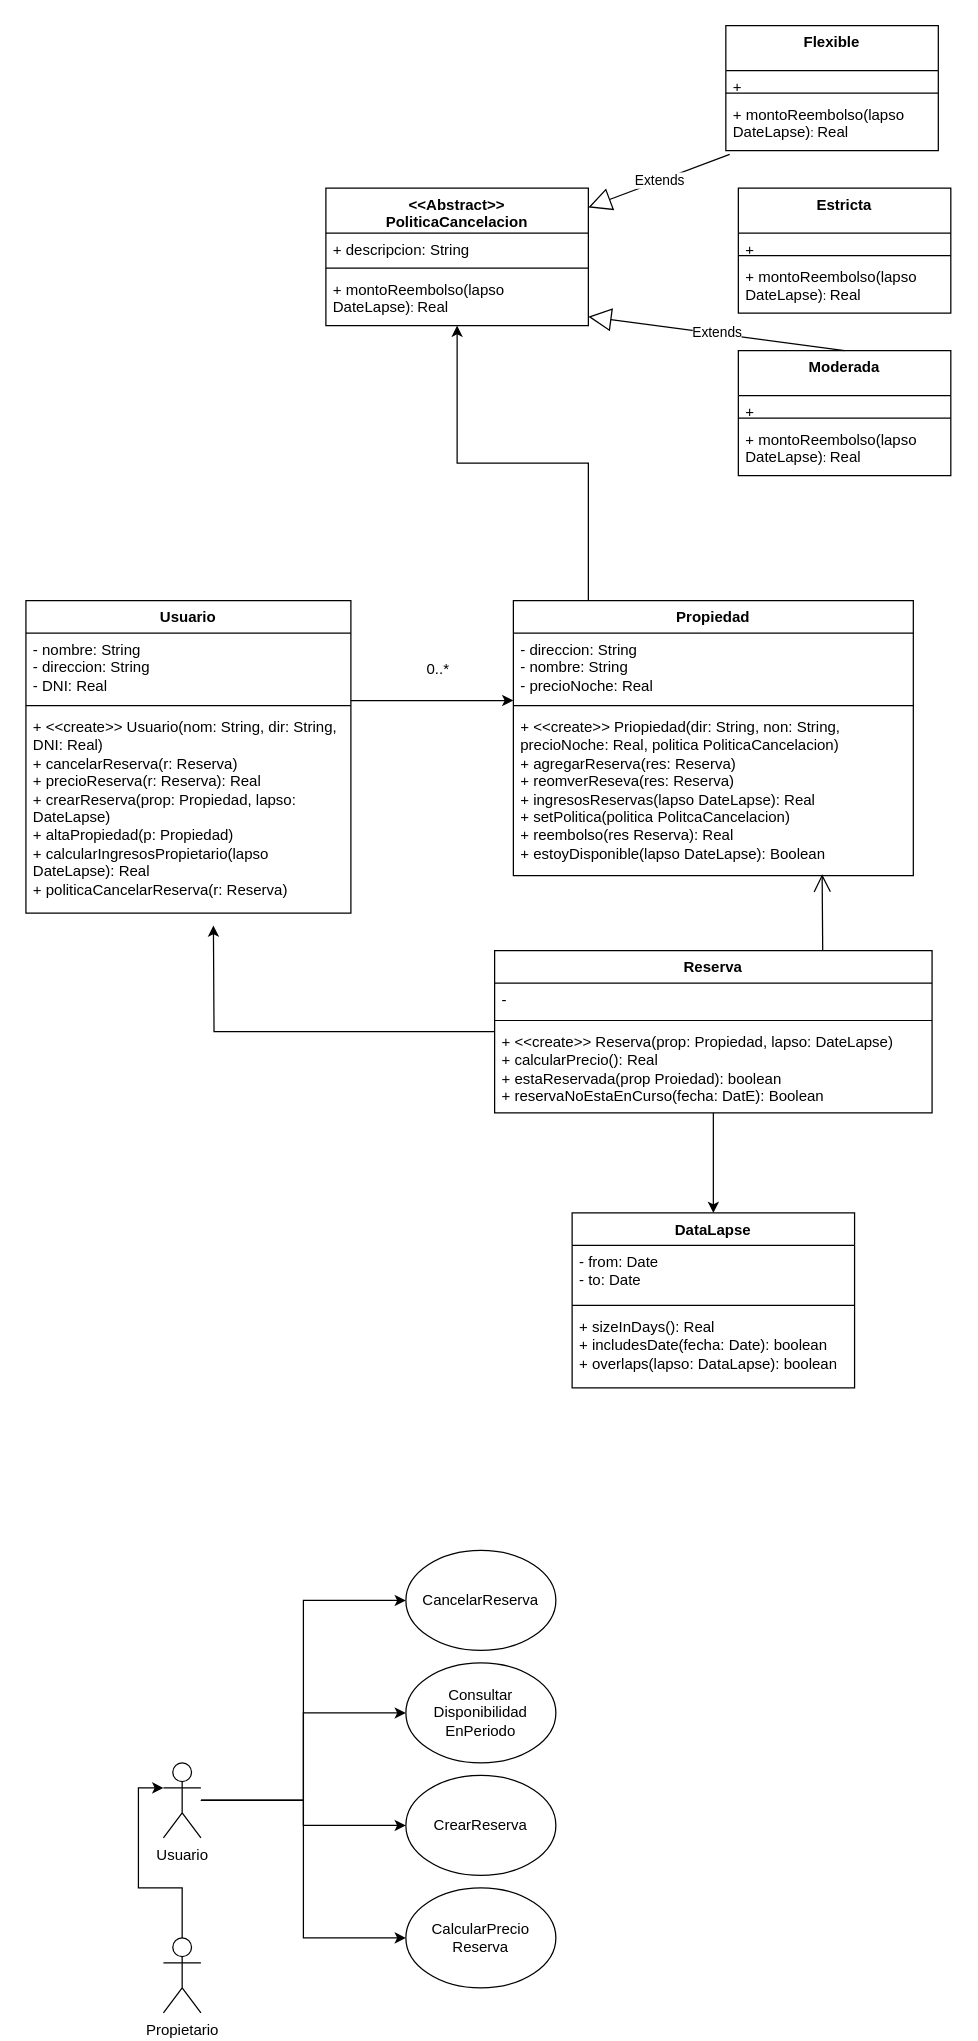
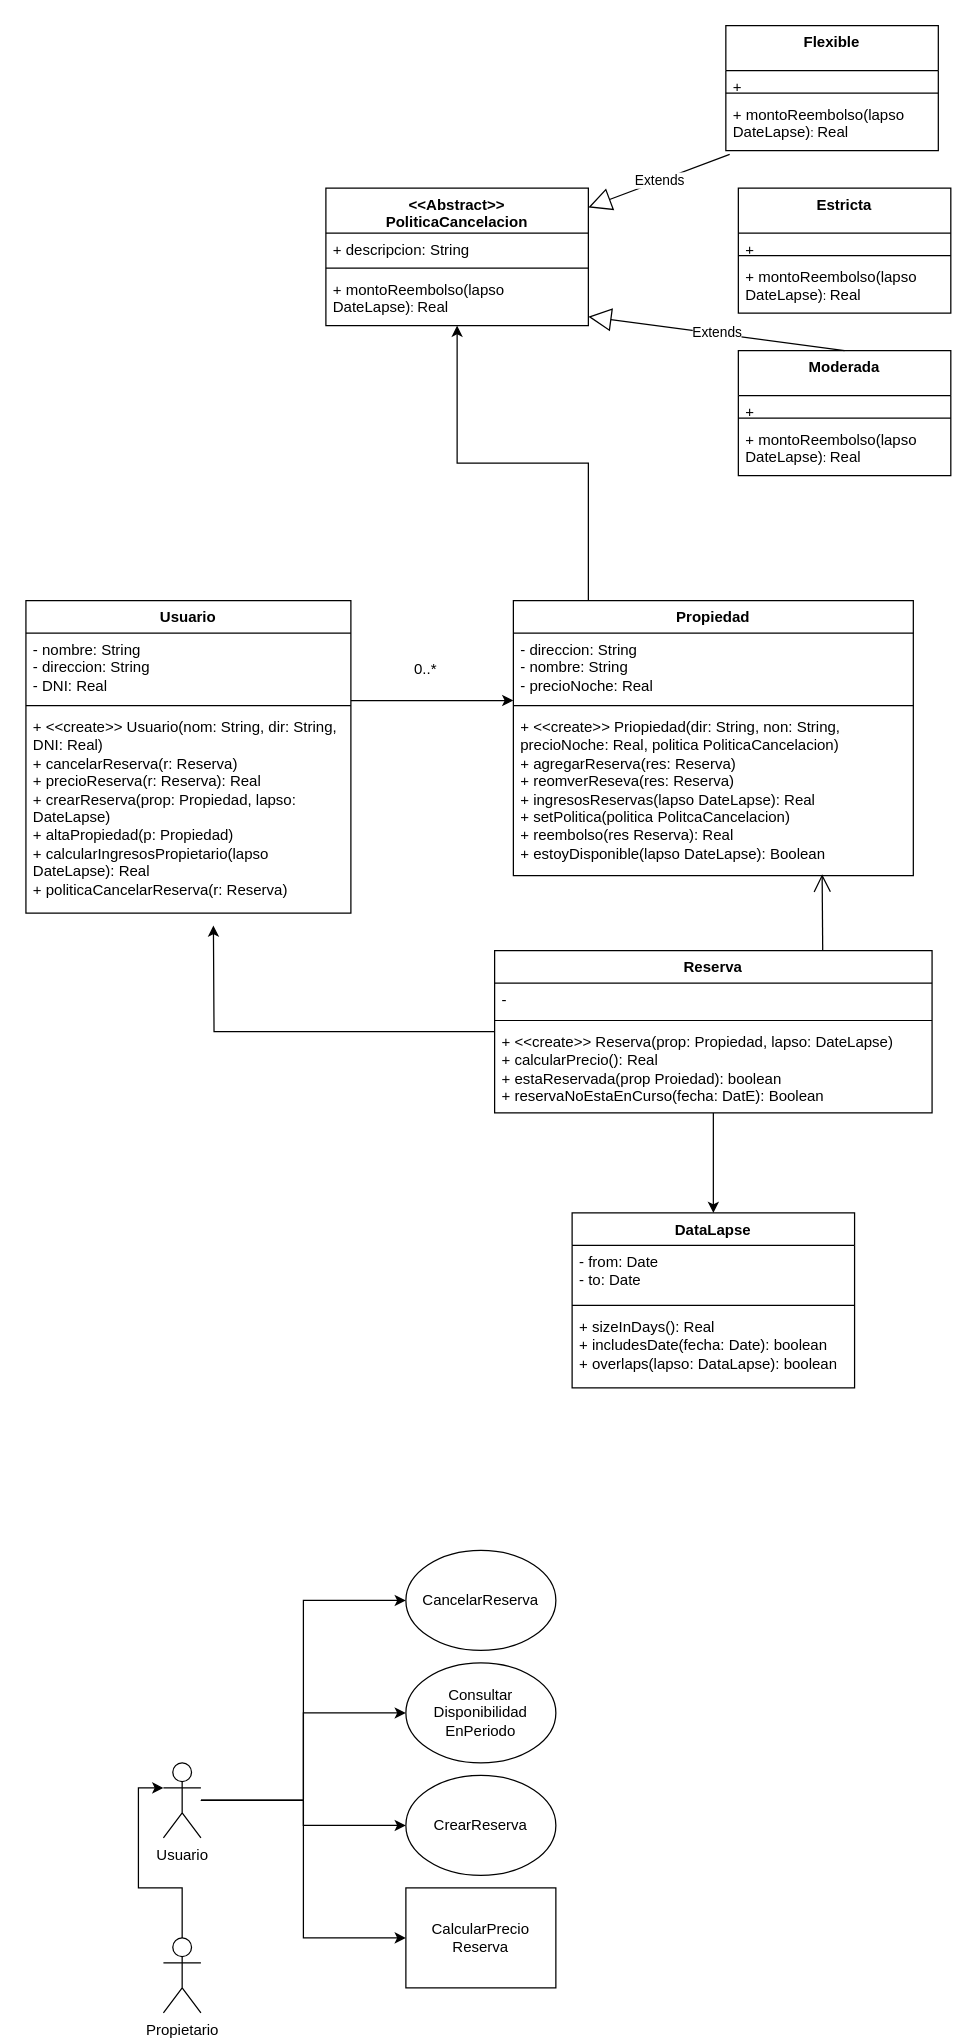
  <mxCell id="0" />
  <mxCell id="1" parent="0" />
  <mxCell id="2" style="edgeStyle=orthogonalEdgeStyle;rounded=0;orthogonalLoop=1;jettySize=auto;html=1;" edge="1" parent="1" source="4" target="13"><mxGeometry relative="1" as="geometry" /></mxCell>
  <mxCell id="3" style="edgeStyle=orthogonalEdgeStyle;rounded=0;orthogonalLoop=1;jettySize=auto;html=1;" edge="1" parent="1" source="4"><mxGeometry relative="1" as="geometry"><mxPoint x="170" y="740" as="targetPoint" /></mxGeometry></mxCell>
  <mxCell id="4" value="Reserva" style="swimlane;fontStyle=1;align=center;verticalAlign=top;childLayout=stackLayout;horizontal=1;startSize=26;horizontalStack=0;resizeParent=1;resizeParentMax=0;resizeLast=0;collapsible=1;marginBottom=0;whiteSpace=wrap;html=1;" parent="1" vertex="1"><mxGeometry x="395" y="760" width="350" height="130" as="geometry" /></mxCell>
  <mxCell id="5" value="-&amp;nbsp;" style="text;strokeColor=none;fillColor=none;align=left;verticalAlign=top;spacingLeft=4;spacingRight=4;overflow=hidden;rotatable=0;points=[[0,0.5],[1,0.5]];portConstraint=eastwest;whiteSpace=wrap;html=1;" parent="4" vertex="1"><mxGeometry y="26" width="350" height="26" as="geometry" /></mxCell>
  <mxCell id="6" value="" style="line;strokeWidth=1;fillColor=none;align=left;verticalAlign=middle;spacingTop=-1;spacingLeft=3;spacingRight=3;rotatable=0;labelPosition=right;points=[];portConstraint=eastwest;strokeColor=inherit;" parent="4" vertex="1"><mxGeometry y="52" width="350" height="8" as="geometry" /></mxCell>
  <mxCell id="7" value="+ &amp;lt;&amp;lt;create&amp;gt;&amp;gt; Reserva(prop: Propiedad, lapso: DateLapse)&lt;br&gt;+ calcularPrecio(): Real&lt;br&gt;+ estaReservada(prop Proiedad): boolean&lt;br&gt;+ reservaNoEstaEnCurso(fecha: DatE): Boolean" style="text;strokeColor=none;fillColor=none;align=left;verticalAlign=top;spacingLeft=4;spacingRight=4;overflow=hidden;rotatable=0;points=[[0,0.5],[1,0.5]];portConstraint=eastwest;whiteSpace=wrap;html=1;" parent="4" vertex="1"><mxGeometry y="60" width="350" height="70" as="geometry" /></mxCell>
  <mxCell id="8" style="edgeStyle=orthogonalEdgeStyle;rounded=0;orthogonalLoop=1;jettySize=auto;html=1;" edge="1" parent="1" source="9" target="34"><mxGeometry relative="1" as="geometry"><Array as="points"><mxPoint x="470" y="370" /><mxPoint x="365" y="370" /></Array></mxGeometry></mxCell>
  <mxCell id="9" value="Propiedad" style="swimlane;fontStyle=1;align=center;verticalAlign=top;childLayout=stackLayout;horizontal=1;startSize=26;horizontalStack=0;resizeParent=1;resizeParentMax=0;resizeLast=0;collapsible=1;marginBottom=0;whiteSpace=wrap;html=1;" parent="1" vertex="1"><mxGeometry x="410" y="480" width="320" height="220" as="geometry" /></mxCell>
  <mxCell id="10" value="- direccion: String&lt;br&gt;- nombre: String&lt;br&gt;- precioNoche: Real" style="text;strokeColor=none;fillColor=none;align=left;verticalAlign=top;spacingLeft=4;spacingRight=4;overflow=hidden;rotatable=0;points=[[0,0.5],[1,0.5]];portConstraint=eastwest;whiteSpace=wrap;html=1;" parent="9" vertex="1"><mxGeometry y="26" width="320" height="54" as="geometry" /></mxCell>
  <mxCell id="11" value="" style="line;strokeWidth=1;fillColor=none;align=left;verticalAlign=middle;spacingTop=-1;spacingLeft=3;spacingRight=3;rotatable=0;labelPosition=right;points=[];portConstraint=eastwest;strokeColor=inherit;" parent="9" vertex="1"><mxGeometry y="80" width="320" height="8" as="geometry" /></mxCell>
  <mxCell id="12" value="+ &amp;lt;&amp;lt;create&amp;gt;&amp;gt; Priopiedad(dir: String, non: String, precioNoche: Real, politica PoliticaCancelacion)&lt;br&gt;+ agregarReserva(res: Reserva)&lt;br&gt;+ reomverReseva(res: Reserva)&lt;br&gt;+ ingresosReservas(lapso DateLapse): Real&lt;br&gt;+ setPolitica(politica PolitcaCancelacion)&lt;br&gt;+ reembolso(res Reserva): Real&lt;br&gt;+ estoyDisponible(lapso DateLapse): Boolean" style="text;strokeColor=none;fillColor=none;align=left;verticalAlign=top;spacingLeft=4;spacingRight=4;overflow=hidden;rotatable=0;points=[[0,0.5],[1,0.5]];portConstraint=eastwest;whiteSpace=wrap;html=1;" parent="9" vertex="1"><mxGeometry y="88" width="320" height="132" as="geometry" /></mxCell>
  <mxCell id="13" value="DataLapse" style="swimlane;fontStyle=1;align=center;verticalAlign=top;childLayout=stackLayout;horizontal=1;startSize=26;horizontalStack=0;resizeParent=1;resizeParentMax=0;resizeLast=0;collapsible=1;marginBottom=0;whiteSpace=wrap;html=1;" parent="1" vertex="1"><mxGeometry x="457" y="970" width="226" height="140" as="geometry" /></mxCell>
  <mxCell id="14" value="- from: Date&lt;br&gt;- to: Date" style="text;strokeColor=none;fillColor=none;align=left;verticalAlign=top;spacingLeft=4;spacingRight=4;overflow=hidden;rotatable=0;points=[[0,0.5],[1,0.5]];portConstraint=eastwest;whiteSpace=wrap;html=1;" parent="13" vertex="1"><mxGeometry y="26" width="226" height="44" as="geometry" /></mxCell>
  <mxCell id="15" value="" style="line;strokeWidth=1;fillColor=none;align=left;verticalAlign=middle;spacingTop=-1;spacingLeft=3;spacingRight=3;rotatable=0;labelPosition=right;points=[];portConstraint=eastwest;strokeColor=inherit;" parent="13" vertex="1"><mxGeometry y="70" width="226" height="8" as="geometry" /></mxCell>
  <mxCell id="16" value="+ sizeInDays(): Real&lt;br&gt;+ includesDate(fecha: Date): boolean&lt;br&gt;+ overlaps(lapso: DataLapse): boolean" style="text;strokeColor=none;fillColor=none;align=left;verticalAlign=top;spacingLeft=4;spacingRight=4;overflow=hidden;rotatable=0;points=[[0,0.5],[1,0.5]];portConstraint=eastwest;whiteSpace=wrap;html=1;" parent="13" vertex="1"><mxGeometry y="78" width="226" height="62" as="geometry" /></mxCell>
  <mxCell id="17" style="edgeStyle=orthogonalEdgeStyle;rounded=0;orthogonalLoop=1;jettySize=auto;html=1;" parent="1" source="18" target="10" edge="1"><mxGeometry relative="1" as="geometry"><Array as="points"><mxPoint x="310" y="560" /><mxPoint x="310" y="560" /></Array></mxGeometry></mxCell>
  <mxCell id="18" value="Usuario" style="swimlane;fontStyle=1;align=center;verticalAlign=top;childLayout=stackLayout;horizontal=1;startSize=26;horizontalStack=0;resizeParent=1;resizeParentMax=0;resizeLast=0;collapsible=1;marginBottom=0;whiteSpace=wrap;html=1;" parent="1" vertex="1"><mxGeometry x="20" y="480" width="260" height="250" as="geometry" /></mxCell>
  <mxCell id="19" value="- nombre: String&lt;br&gt;- direccion: String&lt;br&gt;- DNI: Real" style="text;strokeColor=none;fillColor=none;align=left;verticalAlign=top;spacingLeft=4;spacingRight=4;overflow=hidden;rotatable=0;points=[[0,0.5],[1,0.5]];portConstraint=eastwest;whiteSpace=wrap;html=1;" parent="18" vertex="1"><mxGeometry y="26" width="260" height="54" as="geometry" /></mxCell>
  <mxCell id="20" value="" style="line;strokeWidth=1;fillColor=none;align=left;verticalAlign=middle;spacingTop=-1;spacingLeft=3;spacingRight=3;rotatable=0;labelPosition=right;points=[];portConstraint=eastwest;strokeColor=inherit;" parent="18" vertex="1"><mxGeometry y="80" width="260" height="8" as="geometry" /></mxCell>
  <mxCell id="21" value="+ &amp;lt;&amp;lt;create&amp;gt;&amp;gt; Usuario(nom: String, dir: String, DNI: Real)&amp;nbsp;&lt;br&gt;+ cancelarReserva(r: Reserva)&lt;br&gt;+ precioReserva(r: Reserva): Real&lt;br&gt;+ crearReserva(prop: Propiedad, lapso: DateLapse)&lt;br&gt;+ altaPropiedad(p: Propiedad)&lt;br&gt;+ calcularIngresosPropietario(lapso DateLapse): Real&lt;br&gt;+ politicaCancelarReserva(r: Reserva)" style="text;strokeColor=none;fillColor=none;align=left;verticalAlign=top;spacingLeft=4;spacingRight=4;overflow=hidden;rotatable=0;points=[[0,0.5],[1,0.5]];portConstraint=eastwest;whiteSpace=wrap;html=1;" parent="18" vertex="1"><mxGeometry y="88" width="260" height="162" as="geometry" /></mxCell>
- <mxCell id="22" value="0..*" style="text;strokeColor=none;align=center;fillColor=none;html=1;verticalAlign=middle;whiteSpace=wrap;rounded=0;" parent="1" vertex="1"><mxGeometry x="320" y="520" width="60" height="30" as="geometry" /></mxCell>
+ <mxCell id="22" value="0..*" style="text;strokeColor=none;align=center;fillColor=none;html=1;verticalAlign=middle;whiteSpace=wrap;rounded=0;" parent="1" vertex="1"><mxGeometry x="310" y="520" width="60" height="30" as="geometry" /></mxCell>
  <mxCell id="23" style="edgeStyle=orthogonalEdgeStyle;rounded=0;orthogonalLoop=1;jettySize=auto;html=1;" parent="1" source="27" target="28" edge="1"><mxGeometry relative="1" as="geometry" /></mxCell>
  <mxCell id="24" style="edgeStyle=orthogonalEdgeStyle;rounded=0;orthogonalLoop=1;jettySize=auto;html=1;" parent="1" source="27" target="29" edge="1"><mxGeometry relative="1" as="geometry" /></mxCell>
  <mxCell id="25" style="edgeStyle=orthogonalEdgeStyle;rounded=0;orthogonalLoop=1;jettySize=auto;html=1;entryX=0;entryY=0.5;entryDx=0;entryDy=0;" parent="1" source="27" target="30" edge="1"><mxGeometry relative="1" as="geometry" /></mxCell>
  <mxCell id="26" style="edgeStyle=orthogonalEdgeStyle;rounded=0;orthogonalLoop=1;jettySize=auto;html=1;entryX=0;entryY=0.5;entryDx=0;entryDy=0;" parent="1" source="27" target="33" edge="1"><mxGeometry relative="1" as="geometry" /></mxCell>
  <mxCell id="27" value="Usuario" style="shape=umlActor;verticalLabelPosition=bottom;verticalAlign=top;html=1;" parent="1" vertex="1"><mxGeometry x="130" y="1410" width="30" height="60" as="geometry" /></mxCell>
  <mxCell id="28" value="Consultar&lt;br&gt;Disponibilidad&lt;br&gt;EnPeriodo" style="ellipse;whiteSpace=wrap;html=1;" parent="1" vertex="1"><mxGeometry x="324" y="1330" width="120" height="80" as="geometry" /></mxCell>
  <mxCell id="29" value="CrearReserva" style="ellipse;whiteSpace=wrap;html=1;" parent="1" vertex="1"><mxGeometry x="324" y="1420" width="120" height="80" as="geometry" /></mxCell>
- <mxCell id="30" value="CalcularPrecio&lt;br&gt;Reserva" style="ellipse;whiteSpace=wrap;html=1;" parent="1" vertex="1"><mxGeometry x="324" y="1510" width="120" height="80" as="geometry" /></mxCell>
+ <mxCell id="30" value="CalcularPrecio&lt;br&gt;Reserva" style="whiteSpace=wrap;html=1;rounded=0;" parent="1" vertex="1"><mxGeometry x="324" y="1510" width="120" height="80" as="geometry" /></mxCell>
  <mxCell id="31" value="Propietario&lt;br&gt;" style="shape=umlActor;verticalLabelPosition=bottom;verticalAlign=top;html=1;" parent="1" vertex="1"><mxGeometry x="130" y="1550" width="30" height="60" as="geometry" /></mxCell>
  <mxCell id="32" style="edgeStyle=orthogonalEdgeStyle;rounded=0;orthogonalLoop=1;jettySize=auto;html=1;entryX=0;entryY=0.333;entryDx=0;entryDy=0;entryPerimeter=0;" parent="1" source="31" target="27" edge="1"><mxGeometry relative="1" as="geometry" /></mxCell>
  <mxCell id="33" value="CancelarReserva" style="ellipse;whiteSpace=wrap;html=1;" parent="1" vertex="1"><mxGeometry x="324" y="1240" width="120" height="80" as="geometry" /></mxCell>
  <mxCell id="34" value="&amp;lt;&amp;lt;Abstract&amp;gt;&amp;gt;&lt;br&gt;PoliticaCancelacion" style="swimlane;fontStyle=1;align=center;verticalAlign=top;childLayout=stackLayout;horizontal=1;startSize=36;horizontalStack=0;resizeParent=1;resizeParentMax=0;resizeLast=0;collapsible=1;marginBottom=0;whiteSpace=wrap;html=1;" parent="1" vertex="1"><mxGeometry x="260" y="150" width="210" height="110" as="geometry" /></mxCell>
  <mxCell id="35" value="+ descripcion: String" style="text;strokeColor=none;fillColor=none;align=left;verticalAlign=top;spacingLeft=4;spacingRight=4;overflow=hidden;rotatable=0;points=[[0,0.5],[1,0.5]];portConstraint=eastwest;whiteSpace=wrap;html=1;" parent="34" vertex="1"><mxGeometry y="36" width="210" height="24" as="geometry" /></mxCell>
  <mxCell id="36" value="" style="line;strokeWidth=1;fillColor=none;align=left;verticalAlign=middle;spacingTop=-1;spacingLeft=3;spacingRight=3;rotatable=0;labelPosition=right;points=[];portConstraint=eastwest;strokeColor=inherit;" parent="34" vertex="1"><mxGeometry y="60" width="210" height="8" as="geometry" /></mxCell>
  <mxCell id="37" value="+ montoReembolso(lapso DateLapse)&lt;span style=&quot;font-size: 10px;&quot;&gt;: &lt;/span&gt;&lt;font style=&quot;font-size: 12px;&quot;&gt;Real&lt;/font&gt;" style="text;strokeColor=none;fillColor=none;align=left;verticalAlign=top;spacingLeft=4;spacingRight=4;overflow=hidden;rotatable=0;points=[[0,0.5],[1,0.5]];portConstraint=eastwest;whiteSpace=wrap;html=1;" parent="34" vertex="1"><mxGeometry y="68" width="210" height="42" as="geometry" /></mxCell>
  <mxCell id="38" value="Flexible" style="swimlane;fontStyle=1;align=center;verticalAlign=top;childLayout=stackLayout;horizontal=1;startSize=36;horizontalStack=0;resizeParent=1;resizeParentMax=0;resizeLast=0;collapsible=1;marginBottom=0;whiteSpace=wrap;html=1;" parent="1" vertex="1"><mxGeometry x="580" y="20" width="170" height="100" as="geometry" /></mxCell>
  <mxCell id="39" value="+" style="text;strokeColor=none;fillColor=none;align=left;verticalAlign=top;spacingLeft=4;spacingRight=4;overflow=hidden;rotatable=0;points=[[0,0.5],[1,0.5]];portConstraint=eastwest;whiteSpace=wrap;html=1;" parent="38" vertex="1"><mxGeometry y="36" width="170" height="14" as="geometry" /></mxCell>
  <mxCell id="40" value="" style="line;strokeWidth=1;fillColor=none;align=left;verticalAlign=middle;spacingTop=-1;spacingLeft=3;spacingRight=3;rotatable=0;labelPosition=right;points=[];portConstraint=eastwest;strokeColor=inherit;" parent="38" vertex="1"><mxGeometry y="50" width="170" height="8" as="geometry" /></mxCell>
  <mxCell id="41" value="+ montoReembolso(lapso DateLapse)&lt;span style=&quot;font-size: 10px;&quot;&gt;: &lt;/span&gt;&lt;font style=&quot;font-size: 12px;&quot;&gt;Real&lt;/font&gt;" style="text;strokeColor=none;fillColor=none;align=left;verticalAlign=top;spacingLeft=4;spacingRight=4;overflow=hidden;rotatable=0;points=[[0,0.5],[1,0.5]];portConstraint=eastwest;whiteSpace=wrap;html=1;" parent="38" vertex="1"><mxGeometry y="58" width="170" height="42" as="geometry" /></mxCell>
  <mxCell id="42" value="Moderada" style="swimlane;fontStyle=1;align=center;verticalAlign=top;childLayout=stackLayout;horizontal=1;startSize=36;horizontalStack=0;resizeParent=1;resizeParentMax=0;resizeLast=0;collapsible=1;marginBottom=0;whiteSpace=wrap;html=1;" parent="1" vertex="1"><mxGeometry x="590" y="280" width="170" height="100" as="geometry" /></mxCell>
  <mxCell id="43" value="+" style="text;strokeColor=none;fillColor=none;align=left;verticalAlign=top;spacingLeft=4;spacingRight=4;overflow=hidden;rotatable=0;points=[[0,0.5],[1,0.5]];portConstraint=eastwest;whiteSpace=wrap;html=1;" parent="42" vertex="1"><mxGeometry y="36" width="170" height="14" as="geometry" /></mxCell>
  <mxCell id="44" value="" style="line;strokeWidth=1;fillColor=none;align=left;verticalAlign=middle;spacingTop=-1;spacingLeft=3;spacingRight=3;rotatable=0;labelPosition=right;points=[];portConstraint=eastwest;strokeColor=inherit;" parent="42" vertex="1"><mxGeometry y="50" width="170" height="8" as="geometry" /></mxCell>
  <mxCell id="45" value="+ montoReembolso(lapso DateLapse)&lt;span style=&quot;font-size: 10px;&quot;&gt;: &lt;/span&gt;&lt;font style=&quot;font-size: 12px;&quot;&gt;Real&lt;/font&gt;" style="text;strokeColor=none;fillColor=none;align=left;verticalAlign=top;spacingLeft=4;spacingRight=4;overflow=hidden;rotatable=0;points=[[0,0.5],[1,0.5]];portConstraint=eastwest;whiteSpace=wrap;html=1;" parent="42" vertex="1"><mxGeometry y="58" width="170" height="42" as="geometry" /></mxCell>
  <mxCell id="46" value="Estricta" style="swimlane;fontStyle=1;align=center;verticalAlign=top;childLayout=stackLayout;horizontal=1;startSize=36;horizontalStack=0;resizeParent=1;resizeParentMax=0;resizeLast=0;collapsible=1;marginBottom=0;whiteSpace=wrap;html=1;" parent="1" vertex="1"><mxGeometry x="590" y="150" width="170" height="100" as="geometry" /></mxCell>
  <mxCell id="47" value="+" style="text;strokeColor=none;fillColor=none;align=left;verticalAlign=top;spacingLeft=4;spacingRight=4;overflow=hidden;rotatable=0;points=[[0,0.5],[1,0.5]];portConstraint=eastwest;whiteSpace=wrap;html=1;" parent="46" vertex="1"><mxGeometry y="36" width="170" height="14" as="geometry" /></mxCell>
  <mxCell id="48" value="" style="line;strokeWidth=1;fillColor=none;align=left;verticalAlign=middle;spacingTop=-1;spacingLeft=3;spacingRight=3;rotatable=0;labelPosition=right;points=[];portConstraint=eastwest;strokeColor=inherit;" parent="46" vertex="1"><mxGeometry y="50" width="170" height="8" as="geometry" /></mxCell>
  <mxCell id="49" value="+ montoReembolso(lapso DateLapse)&lt;span style=&quot;font-size: 10px;&quot;&gt;: &lt;/span&gt;&lt;font style=&quot;font-size: 12px;&quot;&gt;Real&lt;/font&gt;" style="text;strokeColor=none;fillColor=none;align=left;verticalAlign=top;spacingLeft=4;spacingRight=4;overflow=hidden;rotatable=0;points=[[0,0.5],[1,0.5]];portConstraint=eastwest;whiteSpace=wrap;html=1;" parent="46" vertex="1"><mxGeometry y="58" width="170" height="42" as="geometry" /></mxCell>
  <mxCell id="50" value="Extends" style="endArrow=block;endSize=16;endFill=0;html=1;rounded=0;exitX=0.018;exitY=1.071;exitDx=0;exitDy=0;exitPerimeter=0;" parent="1" source="41" target="34" edge="1"><mxGeometry width="160" relative="1" as="geometry"><mxPoint x="350" y="735" as="sourcePoint" /><mxPoint x="510" y="735" as="targetPoint" /></mxGeometry></mxCell>
  <mxCell id="51" value="Extends" style="endArrow=block;endSize=16;endFill=0;html=1;rounded=0;exitX=0.5;exitY=0;exitDx=0;exitDy=0;" parent="1" source="42" target="37" edge="1"><mxGeometry width="160" relative="1" as="geometry"><mxPoint x="560" y="595" as="sourcePoint" /><mxPoint x="720" y="595" as="targetPoint" /></mxGeometry></mxCell>
  <mxCell id="52" value="" style="endArrow=open;endFill=1;endSize=12;html=1;rounded=0;exitX=0.75;exitY=0;exitDx=0;exitDy=0;entryX=0.772;entryY=0.992;entryDx=0;entryDy=0;entryPerimeter=0;" edge="1" parent="1" source="4" target="12"><mxGeometry width="160" relative="1" as="geometry"><mxPoint x="430" y="720" as="sourcePoint" /><mxPoint x="690" y="710" as="targetPoint" /></mxGeometry></mxCell>
